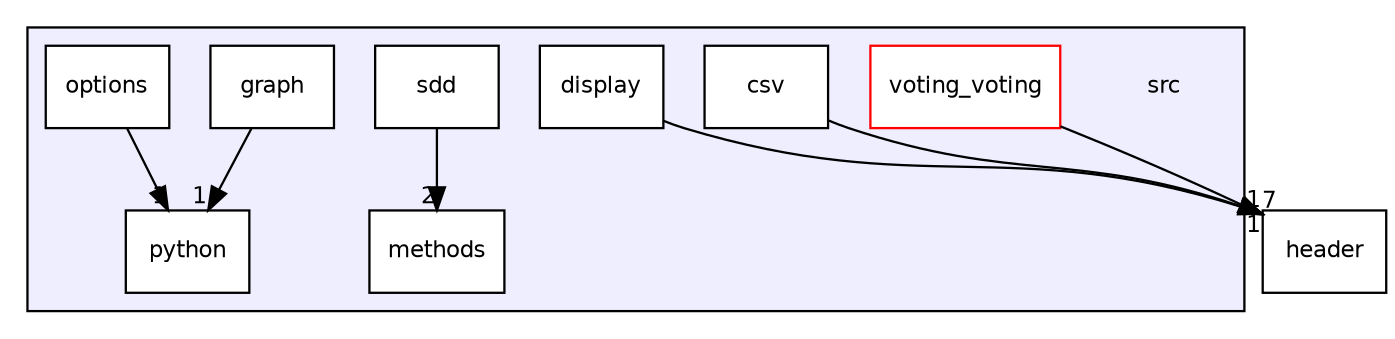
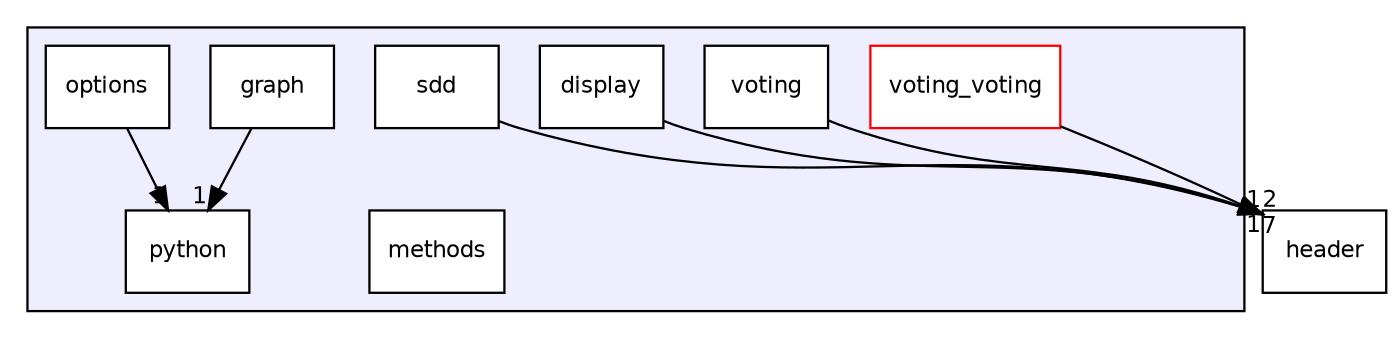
  digraph {
    compound=true
    node [fontname=Helvetica fontsize=10 shape=box color=black fillcolor=white style=filled]
    edge [headlabel=1 labeldistance=1.5 labelfontname=Helvetica labelfontsize=10]
-   n1 [label=src shape=plaintext color="" fillcolor="" style=""]
    n2 [label=methods]
-   n3 [label=csv]
+   n3 [label=voting]
    n4 [label=display]
    n5 [label="graph"]
    n6 [label=options]
    n7 [label=python]
    n8 [label=sdd]
    n9 [color=red label=voting_voting]
    n10 [label=header color="" fillcolor="" style=""]
    subgraph cluster_1 {
      bgcolor="#eeeeff"
      pencolor=black
-     n1
      n2
      n3
      n4
      n5
      n6
      n7
      n8
      n9
    }
    n3 -> n10
    n4 -> n10
    n5 -> n7
    n6 -> n7
-   n8 -> n2 [headlabel=2]
+   n8 -> n10 [headlabel=2]
    n9 -> n10 [headlabel=7]
  }
